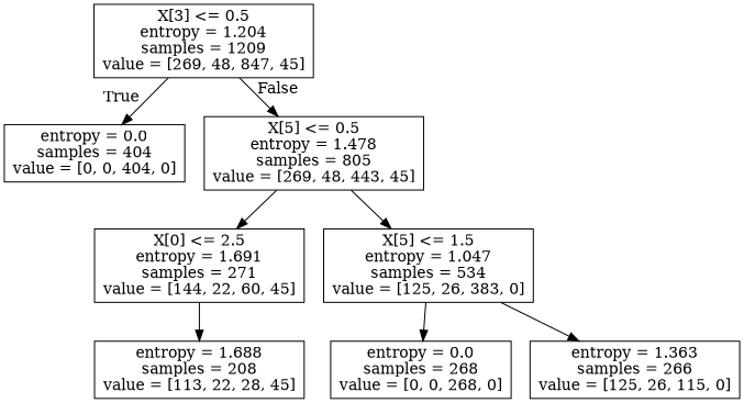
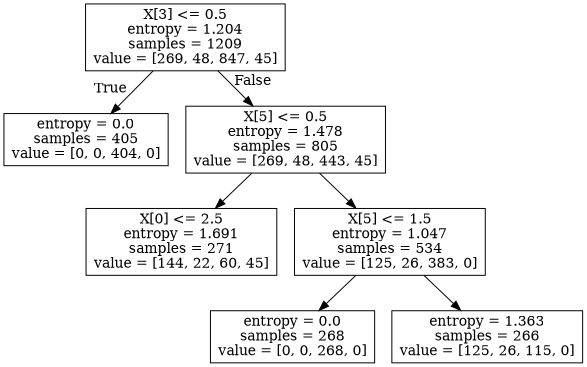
  digraph {
    node [shape=box]
    n1 [label="X[3] <= 0.5\nentropy = 1.204\nsamples = 1209\nvalue = [269, 48, 847, 45]"]
-   n2 [label="entropy = 0.0\nsamples = 404\nvalue = [0, 0, 404, 0]"]
+   n2 [label="entropy = 0.0\nsamples = 405\nvalue = [0, 0, 404, 0]"]
    n3 [label="X[5] <= 0.5\nentropy = 1.478\nsamples = 805\nvalue = [269, 48, 443, 45]"]
    n4 [label="X[0] <= 2.5\nentropy = 1.691\nsamples = 271\nvalue = [144, 22, 60, 45]"]
    n5 [label="X[5] <= 1.5\nentropy = 1.047\nsamples = 534\nvalue = [125, 26, 383, 0]"]
-   n6 [label="entropy = 1.688\nsamples = 208\nvalue = [113, 22, 28, 45]"]
    n7 [label="entropy = 0.0\nsamples = 268\nvalue = [0, 0, 268, 0]"]
    n8 [label="entropy = 1.363\nsamples = 266\nvalue = [125, 26, 115, 0]"]
    n1 -> n2 [headlabel=True labelangle=45 labeldistance=2.5]
    n1 -> n3 [headlabel=False labelangle=-45 labeldistance=2.5]
    n3 -> n4
    n3 -> n5
-   n4 -> n6
    n5 -> n7
    n5 -> n8
  }
